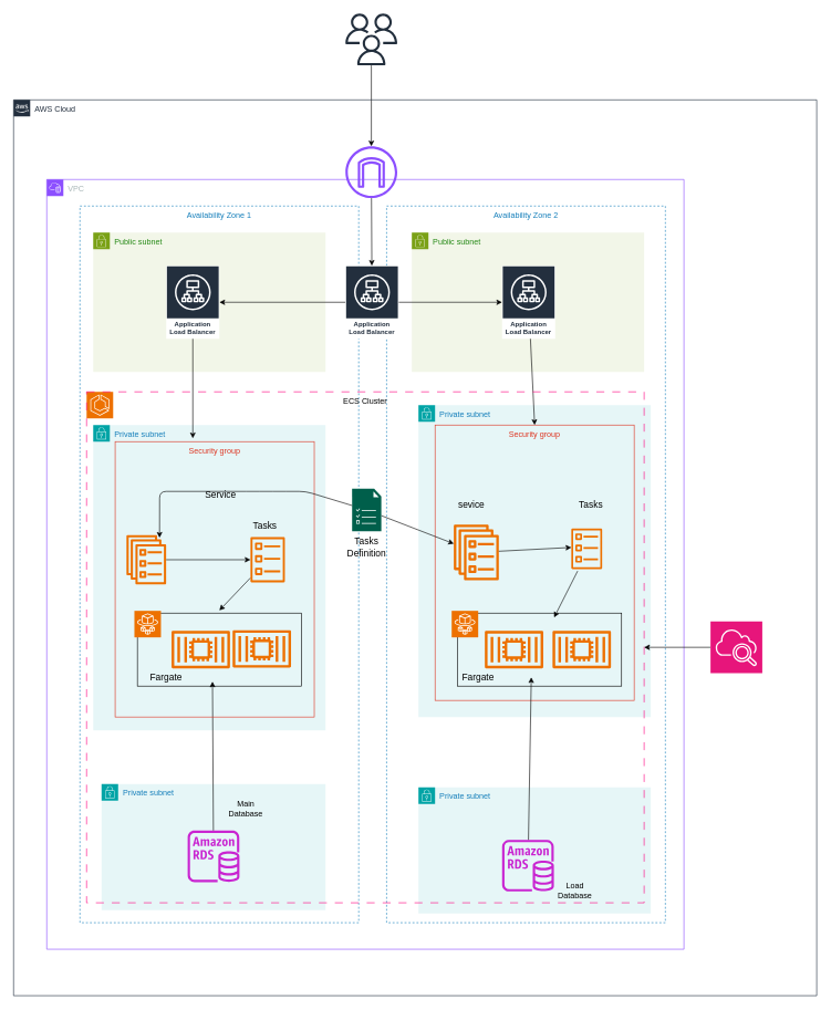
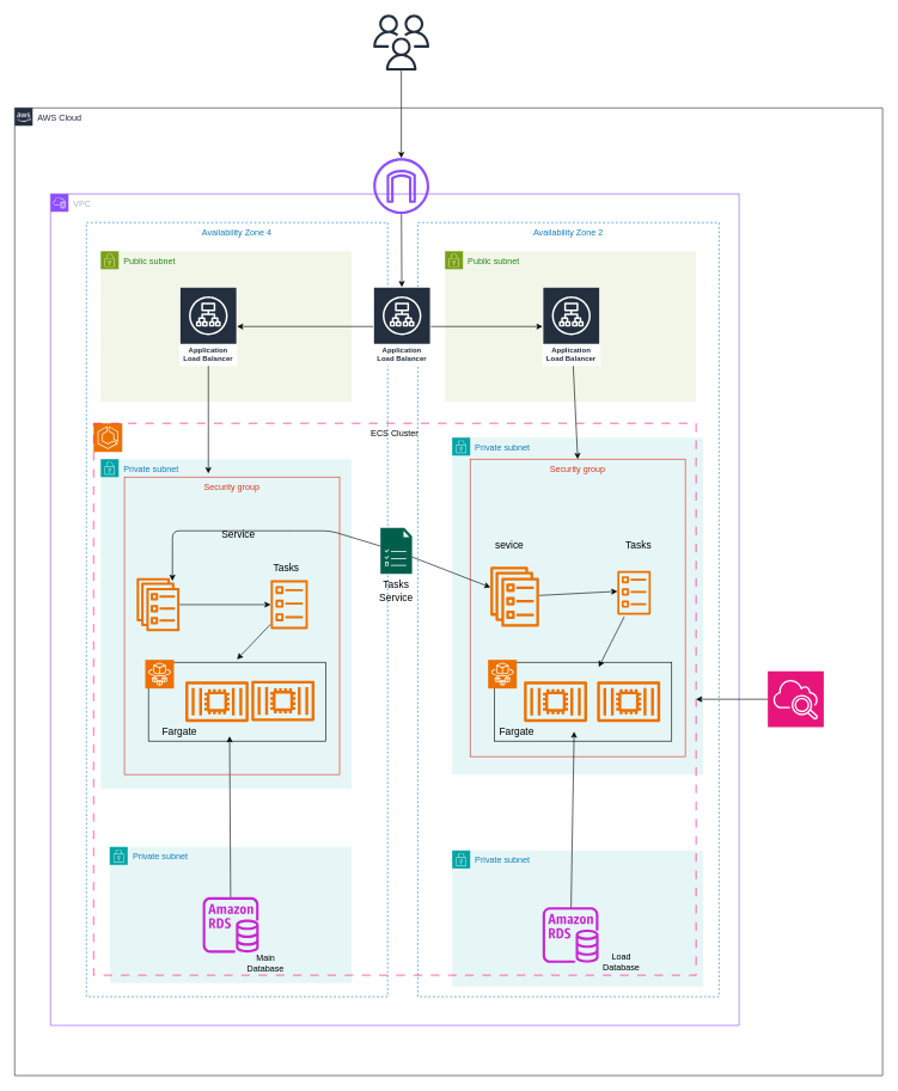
  <mxCell id="0" />
  <mxCell id="1" parent="0" />
  <mxCell id="2" value="VPC" style="points=[[0,0],[0.25,0],[0.5,0],[0.75,0],[1,0],[1,0.25],[1,0.5],[1,0.75],[1,1],[0.75,1],[0.5,1],[0.25,1],[0,1],[0,0.75],[0,0.5],[0,0.25]];outlineConnect=0;gradientColor=none;html=1;whiteSpace=wrap;fontSize=12;fontStyle=0;container=1;pointerEvents=0;collapsible=0;recursiveResize=0;shape=mxgraph.aws4.group;grIcon=mxgraph.aws4.group_vpc2;strokeColor=#8C4FFF;fillColor=none;verticalAlign=top;align=left;spacingLeft=30;fontColor=#AAB7B8;dashed=0;" parent="1" vertex="1"><mxGeometry x="70" width="960" height="1160" as="geometry" y="270" /></mxCell>
- <mxCell id="3" value="Availability Zone 1" style="fillColor=none;strokeColor=#147EBA;dashed=1;verticalAlign=top;fontStyle=0;fontColor=#147EBA;whiteSpace=wrap;html=1;" parent="2" vertex="1"><mxGeometry x="50" y="40" width="420" height="1080" as="geometry" /></mxCell>
+ <mxCell id="3" value="Availability Zone 4" style="fillColor=none;strokeColor=#147EBA;dashed=1;verticalAlign=top;fontStyle=0;fontColor=#147EBA;whiteSpace=wrap;html=1;" parent="2" vertex="1"><mxGeometry x="50" y="40" width="420" height="1080" as="geometry" /></mxCell>
  <mxCell id="4" value="Public subnet" style="points=[[0,0],[0.25,0],[0.5,0],[0.75,0],[1,0],[1,0.25],[1,0.5],[1,0.75],[1,1],[0.75,1],[0.5,1],[0.25,1],[0,1],[0,0.75],[0,0.5],[0,0.25]];outlineConnect=0;gradientColor=none;html=1;whiteSpace=wrap;fontSize=12;fontStyle=0;container=1;pointerEvents=0;collapsible=0;recursiveResize=0;shape=mxgraph.aws4.group;grIcon=mxgraph.aws4.group_security_group;grStroke=0;strokeColor=#7AA116;fillColor=#F2F6E8;verticalAlign=top;align=left;spacingLeft=30;fontColor=#248814;dashed=0;" parent="2" vertex="1"><mxGeometry x="70" y="80" width="350" height="210" as="geometry" /></mxCell>
  <mxCell id="5" value="Public subnet" style="points=[[0,0],[0.25,0],[0.5,0],[0.75,0],[1,0],[1,0.25],[1,0.5],[1,0.75],[1,1],[0.75,1],[0.5,1],[0.25,1],[0,1],[0,0.75],[0,0.5],[0,0.25]];outlineConnect=0;gradientColor=none;html=1;whiteSpace=wrap;fontSize=12;fontStyle=0;container=1;pointerEvents=0;collapsible=0;recursiveResize=0;shape=mxgraph.aws4.group;grIcon=mxgraph.aws4.group_security_group;grStroke=0;strokeColor=#7AA116;fillColor=#F2F6E8;verticalAlign=top;align=left;spacingLeft=30;fontColor=#248814;dashed=0;" parent="2" vertex="1"><mxGeometry x="550" y="80" width="350" height="210" as="geometry" /></mxCell>
  <mxCell id="6" value="Availability Zone 2" style="fillColor=none;strokeColor=#147EBA;dashed=1;verticalAlign=top;fontStyle=0;fontColor=#147EBA;whiteSpace=wrap;html=1;" parent="2" vertex="1"><mxGeometry x="512" y="40" width="420" height="1080" as="geometry" /></mxCell>
  <mxCell id="7" value="Private subnet" style="points=[[0,0],[0.25,0],[0.5,0],[0.75,0],[1,0],[1,0.25],[1,0.5],[1,0.75],[1,1],[0.75,1],[0.5,1],[0.25,1],[0,1],[0,0.75],[0,0.5],[0,0.25]];outlineConnect=0;gradientColor=none;html=1;whiteSpace=wrap;fontSize=12;fontStyle=0;container=1;pointerEvents=0;collapsible=0;recursiveResize=0;shape=mxgraph.aws4.group;grIcon=mxgraph.aws4.group_security_group;grStroke=0;strokeColor=#00A4A6;fillColor=#E6F6F7;verticalAlign=top;align=left;spacingLeft=30;fontColor=#147EBA;dashed=0;" parent="2" vertex="1"><mxGeometry x="70" y="370" width="350" height="460" as="geometry" /></mxCell>
  <mxCell id="8" value="Private subnet" style="points=[[0,0],[0.25,0],[0.5,0],[0.75,0],[1,0],[1,0.25],[1,0.5],[1,0.75],[1,1],[0.75,1],[0.5,1],[0.25,1],[0,1],[0,0.75],[0,0.5],[0,0.25]];outlineConnect=0;gradientColor=none;html=1;whiteSpace=wrap;fontSize=12;fontStyle=0;container=1;pointerEvents=0;collapsible=0;recursiveResize=0;shape=mxgraph.aws4.group;grIcon=mxgraph.aws4.group_security_group;grStroke=0;strokeColor=#00A4A6;fillColor=#E6F6F7;verticalAlign=top;align=left;spacingLeft=30;fontColor=#147EBA;dashed=0;" parent="2" vertex="1"><mxGeometry x="560" y="340" width="350" height="470" as="geometry" /></mxCell>
  <mxCell id="9" value="Security group" style="fillColor=none;strokeColor=#DD3522;verticalAlign=top;fontStyle=0;fontColor=#DD3522;whiteSpace=wrap;html=1;" parent="8" vertex="1"><mxGeometry x="25" y="30" width="300" height="415" as="geometry" /></mxCell>
  <mxCell id="10" value="" style="sketch=0;outlineConnect=0;fontColor=#232F3E;gradientColor=none;fillColor=#ED7100;strokeColor=none;dashed=0;verticalLabelPosition=bottom;verticalAlign=top;align=center;html=1;fontSize=12;fontStyle=0;aspect=fixed;pointerEvents=1;shape=mxgraph.aws4.container_2;" parent="8" vertex="1"><mxGeometry x="202" y="340" width="88" height="56.83" as="geometry" /></mxCell>
  <mxCell id="11" value="" style="sketch=0;outlineConnect=0;fontColor=#232F3E;gradientColor=none;fillColor=#ED7100;strokeColor=none;dashed=0;verticalLabelPosition=bottom;verticalAlign=top;align=center;html=1;fontSize=12;fontStyle=0;aspect=fixed;pointerEvents=1;shape=mxgraph.aws4.container_2;" parent="8" vertex="1"><mxGeometry x="100" y="340" width="88" height="56.83" as="geometry" /></mxCell>
  <mxCell id="12" value="" style="sketch=0;outlineConnect=0;fontColor=#232F3E;gradientColor=none;fillColor=#ED7100;strokeColor=none;dashed=0;verticalLabelPosition=bottom;verticalAlign=top;align=center;html=1;fontSize=12;fontStyle=0;aspect=fixed;pointerEvents=1;shape=mxgraph.aws4.ecs_service;" parent="8" vertex="1"><mxGeometry x="53" y="180" width="68.26" height="84" as="geometry" /></mxCell>
  <mxCell id="13" value="&lt;font style=&quot;font-size: 14px;&quot;&gt;sevice&lt;/font&gt;" style="text;html=1;align=center;verticalAlign=middle;whiteSpace=wrap;rounded=0;" parent="8" vertex="1"><mxGeometry x="50" y="135" width="60" height="30" as="geometry" /></mxCell>
  <mxCell id="14" value="&lt;font style=&quot;font-size: 14px;&quot;&gt;Tasks&lt;/font&gt;" style="text;html=1;align=center;verticalAlign=middle;whiteSpace=wrap;rounded=0;" parent="8" vertex="1"><mxGeometry x="230" y="135" width="60" height="30" as="geometry" /></mxCell>
  <mxCell id="15" value="" style="rounded=0;whiteSpace=wrap;html=1;fillColor=none;" parent="8" vertex="1"><mxGeometry x="59" y="313.42" width="247" height="110" as="geometry" /></mxCell>
  <mxCell id="16" value="" style="sketch=0;outlineConnect=0;fontColor=#232F3E;gradientColor=none;fillColor=#ED7100;strokeColor=none;dashed=0;verticalLabelPosition=bottom;verticalAlign=top;align=center;html=1;fontSize=12;fontStyle=0;aspect=fixed;pointerEvents=1;shape=mxgraph.aws4.ecs_task;" vertex="1" parent="8"><mxGeometry x="230" y="186.03" width="47" height="60.97" as="geometry" /></mxCell>
  <mxCell id="17" value="Private subnet" style="points=[[0,0],[0.25,0],[0.5,0],[0.75,0],[1,0],[1,0.25],[1,0.5],[1,0.75],[1,1],[0.75,1],[0.5,1],[0.25,1],[0,1],[0,0.75],[0,0.5],[0,0.25]];outlineConnect=0;gradientColor=none;html=1;whiteSpace=wrap;fontSize=12;fontStyle=0;container=1;pointerEvents=0;collapsible=0;recursiveResize=0;shape=mxgraph.aws4.group;grIcon=mxgraph.aws4.group_security_group;grStroke=0;strokeColor=#00A4A6;fillColor=#E6F6F7;verticalAlign=top;align=left;spacingLeft=30;fontColor=#147EBA;dashed=0;" parent="2" vertex="1"><mxGeometry x="82.5" y="911" width="337.5" height="190" as="geometry" /></mxCell>
  <mxCell id="18" value="" style="sketch=0;outlineConnect=0;fontColor=#232F3E;gradientColor=none;fillColor=#C925D1;strokeColor=none;dashed=0;verticalLabelPosition=bottom;verticalAlign=top;align=center;html=1;fontSize=12;fontStyle=0;aspect=fixed;pointerEvents=1;shape=mxgraph.aws4.rds_instance;" parent="17" vertex="1"><mxGeometry x="129.75" y="70" width="78" height="78" as="geometry" /></mxCell>
  <mxCell id="19" value="Private subnet" style="points=[[0,0],[0.25,0],[0.5,0],[0.75,0],[1,0],[1,0.25],[1,0.5],[1,0.75],[1,1],[0.75,1],[0.5,1],[0.25,1],[0,1],[0,0.75],[0,0.5],[0,0.25]];outlineConnect=0;gradientColor=none;html=1;whiteSpace=wrap;fontSize=12;fontStyle=0;container=1;pointerEvents=0;collapsible=0;recursiveResize=0;shape=mxgraph.aws4.group;grIcon=mxgraph.aws4.group_security_group;grStroke=0;strokeColor=#00A4A6;fillColor=#E6F6F7;verticalAlign=top;align=left;spacingLeft=30;fontColor=#147EBA;dashed=0;" parent="2" vertex="1"><mxGeometry x="560" y="916" width="350" height="190" as="geometry" /></mxCell>
  <mxCell id="20" value="" style="sketch=0;outlineConnect=0;fontColor=#232F3E;gradientColor=none;fillColor=#C925D1;strokeColor=none;dashed=0;verticalLabelPosition=bottom;verticalAlign=top;align=center;html=1;fontSize=12;fontStyle=0;aspect=fixed;pointerEvents=1;shape=mxgraph.aws4.rds_instance;" parent="2" vertex="1"><mxGeometry x="686" y="995" width="78" height="78" as="geometry" /></mxCell>
  <mxCell id="21" style="edgeStyle=none;html=1;entryX=0.458;entryY=0.975;entryDx=0;entryDy=0;entryPerimeter=0;" parent="2" source="18" edge="1"><mxGeometry relative="1" as="geometry"><mxPoint x="249.626" y="756.66" as="targetPoint" /></mxGeometry></mxCell>
  <mxCell id="22" style="edgeStyle=none;html=1;entryX=0.792;entryY=0.87;entryDx=0;entryDy=0;entryPerimeter=0;" parent="2" source="20" edge="1"><mxGeometry relative="1" as="geometry"><mxPoint x="729.96" y="750.175" as="targetPoint" /></mxGeometry></mxCell>
- <mxCell id="23" value="Main&lt;div&gt;Database&lt;/div&gt;" style="text;html=1;align=center;verticalAlign=middle;whiteSpace=wrap;rounded=0;" parent="2" vertex="1"><mxGeometry x="270" y="934" width="60" height="30" as="geometry" /></mxCell>
+ <mxCell id="23" value="Main&lt;div&gt;Database&lt;/div&gt;" style="text;html=1;align=center;verticalAlign=middle;whiteSpace=wrap;rounded=0;" parent="2" vertex="1"><mxGeometry x="270" y="1059" width="60" height="30" as="geometry" /></mxCell>
  <mxCell id="24" value="&lt;div&gt;Load&lt;/div&gt;&lt;div&gt;Database&lt;/div&gt;" style="text;html=1;align=center;verticalAlign=middle;whiteSpace=wrap;rounded=0;" parent="2" vertex="1"><mxGeometry x="766" y="1057" width="60" height="30" as="geometry" /></mxCell>
  <mxCell id="25" value="Application Load Balancer" style="sketch=0;outlineConnect=0;fontColor=#232F3E;gradientColor=none;strokeColor=#ffffff;fillColor=#232F3E;dashed=0;verticalLabelPosition=middle;verticalAlign=bottom;align=center;html=1;whiteSpace=wrap;fontSize=10;fontStyle=1;spacing=3;shape=mxgraph.aws4.productIcon;prIcon=mxgraph.aws4.application_load_balancer;" parent="2" vertex="1"><mxGeometry x="180" y="130" width="80" height="110" as="geometry" /></mxCell>
  <mxCell id="26" value="Application Load Balancer" style="sketch=0;outlineConnect=0;fontColor=#232F3E;gradientColor=none;strokeColor=#ffffff;fillColor=#232F3E;dashed=0;verticalLabelPosition=middle;verticalAlign=bottom;align=center;html=1;whiteSpace=wrap;fontSize=10;fontStyle=1;spacing=3;shape=mxgraph.aws4.productIcon;prIcon=mxgraph.aws4.application_load_balancer;" parent="2" vertex="1"><mxGeometry x="686" y="130" width="80" height="110" as="geometry" /></mxCell>
  <mxCell id="27" value="" style="sketch=0;outlineConnect=0;fontColor=#232F3E;gradientColor=none;fillColor=#ED7100;strokeColor=none;dashed=0;verticalLabelPosition=bottom;verticalAlign=top;align=center;html=1;fontSize=12;fontStyle=0;aspect=fixed;pointerEvents=1;shape=mxgraph.aws4.container_2;" parent="2" vertex="1"><mxGeometry x="188" y="680" width="88" height="56.83" as="geometry" /></mxCell>
  <mxCell id="28" value="" style="sketch=0;outlineConnect=0;fontColor=#232F3E;gradientColor=none;fillColor=#ED7100;strokeColor=none;dashed=0;verticalLabelPosition=bottom;verticalAlign=top;align=center;html=1;fontSize=12;fontStyle=0;aspect=fixed;pointerEvents=1;shape=mxgraph.aws4.container_2;" parent="2" vertex="1"><mxGeometry x="280" y="679" width="88" height="56.83" as="geometry" /></mxCell>
  <mxCell id="29" style="edgeStyle=none;html=1;" parent="2" source="25" edge="1"><mxGeometry relative="1" as="geometry"><mxPoint x="220" y="390" as="targetPoint" /></mxGeometry></mxCell>
  <mxCell id="30" style="edgeStyle=none;html=1;" parent="2" source="31" target="33" edge="1"><mxGeometry relative="1" as="geometry" /></mxCell>
  <mxCell id="31" value="" style="sketch=0;outlineConnect=0;fontColor=#232F3E;gradientColor=none;fillColor=#ED7100;strokeColor=none;dashed=0;verticalLabelPosition=bottom;verticalAlign=top;align=center;html=1;fontSize=12;fontStyle=0;aspect=fixed;pointerEvents=1;shape=mxgraph.aws4.ecs_service;" parent="2" vertex="1"><mxGeometry x="119.87" y="536" width="60.13" height="74" as="geometry" /></mxCell>
  <mxCell id="32" style="edgeStyle=none;html=1;entryX=0.5;entryY=0;entryDx=0;entryDy=0;" parent="2" source="33" edge="1"><mxGeometry relative="1" as="geometry"><mxPoint x="260" y="649.41" as="targetPoint" /></mxGeometry></mxCell>
  <mxCell id="33" value="" style="sketch=0;outlineConnect=0;fontColor=#232F3E;gradientColor=none;fillColor=#ED7100;strokeColor=none;dashed=0;verticalLabelPosition=bottom;verticalAlign=top;align=center;html=1;fontSize=12;fontStyle=0;aspect=fixed;pointerEvents=1;shape=mxgraph.aws4.ecs_task;" parent="2" vertex="1"><mxGeometry x="306.58" y="539" width="52.42" height="68" as="geometry" /></mxCell>
  <mxCell id="34" style="edgeStyle=none;html=1;entryX=0.5;entryY=0;entryDx=0;entryDy=0;" parent="2" source="26" target="9" edge="1"><mxGeometry relative="1" as="geometry"><mxPoint x="730" y="400" as="targetPoint" /></mxGeometry></mxCell>
  <mxCell id="35" value="&lt;font style=&quot;font-size: 14px;&quot;&gt;Tasks&lt;/font&gt;" style="text;html=1;align=center;verticalAlign=middle;whiteSpace=wrap;rounded=0;" parent="2" vertex="1"><mxGeometry x="299" y="507" width="60" height="30" as="geometry" /></mxCell>
  <mxCell id="36" value="" style="rounded=0;whiteSpace=wrap;html=1;fillColor=none;" parent="2" vertex="1"><mxGeometry x="136.5" y="653.41" width="247" height="110" as="geometry" /></mxCell>
  <mxCell id="37" style="edgeStyle=none;html=1;" edge="1" parent="2" source="39" target="25"><mxGeometry relative="1" as="geometry" /></mxCell>
  <mxCell id="38" style="edgeStyle=none;html=1;" edge="1" parent="2" source="39" target="26"><mxGeometry relative="1" as="geometry" /></mxCell>
  <mxCell id="39" value="Application Load Balancer" style="sketch=0;outlineConnect=0;fontColor=#232F3E;gradientColor=none;strokeColor=#ffffff;fillColor=#232F3E;dashed=0;verticalLabelPosition=middle;verticalAlign=bottom;align=center;html=1;whiteSpace=wrap;fontSize=10;fontStyle=1;spacing=3;shape=mxgraph.aws4.productIcon;prIcon=mxgraph.aws4.application_load_balancer;" vertex="1" parent="2"><mxGeometry x="450" y="130" width="80" height="110" as="geometry" /></mxCell>
  <mxCell id="40" value="Security group" style="fillColor=none;strokeColor=#DD3522;verticalAlign=top;fontStyle=0;fontColor=#DD3522;whiteSpace=wrap;html=1;" vertex="1" parent="2"><mxGeometry x="103" y="395" width="300" height="415" as="geometry" /></mxCell>
  <mxCell id="41" style="edgeStyle=none;html=1;" edge="1" parent="2" source="42" target="12"><mxGeometry relative="1" as="geometry" /></mxCell>
  <mxCell id="42" value="" style="sketch=0;pointerEvents=1;shadow=0;dashed=0;html=1;strokeColor=none;fillColor=#005F4B;labelPosition=center;verticalLabelPosition=bottom;verticalAlign=top;align=center;outlineConnect=0;shape=mxgraph.veeam2.task_list;" vertex="1" parent="2"><mxGeometry x="460" y="466" width="44" height="64" as="geometry" /></mxCell>
  <mxCell id="43" style="edgeStyle=none;html=1;entryX=0.223;entryY=0.349;entryDx=0;entryDy=0;entryPerimeter=0;" edge="1" parent="2" source="42" target="40"><mxGeometry relative="1" as="geometry"><Array as="points"><mxPoint x="390" y="470" /><mxPoint x="350" y="470" /><mxPoint x="310" y="470" /><mxPoint x="170" y="470" /></Array></mxGeometry></mxCell>
- <mxCell id="44" value="&lt;font style=&quot;font-size: 14px;&quot;&gt;Tasks&lt;/font&gt;&lt;div&gt;&lt;font style=&quot;font-size: 14px;&quot;&gt;Definition&lt;/font&gt;&lt;/div&gt;" style="text;html=1;align=center;verticalAlign=middle;whiteSpace=wrap;rounded=0;" vertex="1" parent="2"><mxGeometry x="452" y="539" width="60" height="30" as="geometry" /></mxCell>
+ <mxCell id="44" value="&lt;font style=&quot;font-size: 14px;&quot;&gt;Tasks&lt;/font&gt;&lt;div&gt;&lt;font style=&quot;font-size: 14px;&quot;&gt;Service&lt;/font&gt;&lt;/div&gt;" style="text;html=1;align=center;verticalAlign=middle;whiteSpace=wrap;rounded=0;" vertex="1" parent="2"><mxGeometry x="452" y="539" width="60" height="30" as="geometry" /></mxCell>
  <mxCell id="45" value="" style="sketch=0;points=[[0,0,0],[0.25,0,0],[0.5,0,0],[0.75,0,0],[1,0,0],[0,1,0],[0.25,1,0],[0.5,1,0],[0.75,1,0],[1,1,0],[0,0.25,0],[0,0.5,0],[0,0.75,0],[1,0.25,0],[1,0.5,0],[1,0.75,0]];outlineConnect=0;fontColor=#232F3E;fillColor=#ED7100;strokeColor=#ffffff;dashed=0;verticalLabelPosition=bottom;verticalAlign=top;align=center;html=1;fontSize=12;fontStyle=0;aspect=fixed;shape=mxgraph.aws4.resourceIcon;resIcon=mxgraph.aws4.ecs;" vertex="1" parent="2"><mxGeometry x="60" y="320" width="40" height="40" as="geometry" /></mxCell>
  <mxCell id="46" style="edgeStyle=none;html=1;" edge="1" parent="1" source="47" target="39"><mxGeometry relative="1" as="geometry" /></mxCell>
  <mxCell id="47" value="" style="sketch=0;outlineConnect=0;fontColor=#232F3E;gradientColor=none;fillColor=#8C4FFF;strokeColor=none;dashed=0;verticalLabelPosition=bottom;verticalAlign=top;align=center;html=1;fontSize=12;fontStyle=0;aspect=fixed;pointerEvents=1;shape=mxgraph.aws4.internet_gateway;" parent="1" vertex="1"><mxGeometry x="520" y="220" width="78" height="78" as="geometry" /></mxCell>
  <mxCell id="48" style="edgeStyle=none;html=1;" parent="1" source="49" target="47" edge="1"><mxGeometry relative="1" as="geometry" /></mxCell>
  <mxCell id="49" value="" style="sketch=0;outlineConnect=0;fontColor=#232F3E;gradientColor=none;fillColor=#232F3D;strokeColor=none;dashed=0;verticalLabelPosition=bottom;verticalAlign=top;align=center;html=1;fontSize=12;fontStyle=0;aspect=fixed;pointerEvents=1;shape=mxgraph.aws4.users;" parent="1" vertex="1"><mxGeometry x="520" y="20" width="78" height="78" as="geometry" /></mxCell>
  <mxCell id="50" style="edgeStyle=none;html=1;" parent="1" source="12" edge="1"><mxGeometry relative="1" as="geometry"><mxPoint x="860.349" y="824.458" as="targetPoint" /></mxGeometry></mxCell>
  <mxCell id="51" style="edgeStyle=none;html=1;" parent="1" edge="1"><mxGeometry relative="1" as="geometry"><mxPoint x="834.335" y="930" as="targetPoint" /><mxPoint x="869.787" y="859.95" as="sourcePoint" /></mxGeometry></mxCell>
  <mxCell id="52" value="&lt;font style=&quot;font-size: 14px;&quot;&gt;Fargate&lt;/font&gt;" style="text;html=1;align=center;verticalAlign=middle;whiteSpace=wrap;rounded=0;" parent="1" vertex="1"><mxGeometry x="220" y="1006" width="60" height="30" as="geometry" /></mxCell>
  <mxCell id="53" value="&lt;font style=&quot;font-size: 14px;&quot;&gt;Fargate&lt;/font&gt;" style="text;html=1;align=center;verticalAlign=middle;whiteSpace=wrap;rounded=0;" parent="1" vertex="1"><mxGeometry x="690" y="1006" width="60" height="30" as="geometry" /></mxCell>
  <mxCell id="54" value="" style="sketch=0;points=[[0,0,0],[0.25,0,0],[0.5,0,0],[0.75,0,0],[1,0,0],[0,1,0],[0.25,1,0],[0.5,1,0],[0.75,1,0],[1,1,0],[0,0.25,0],[0,0.5,0],[0,0.75,0],[1,0.25,0],[1,0.5,0],[1,0.75,0]];outlineConnect=0;fontColor=#232F3E;fillColor=#ED7100;strokeColor=#ffffff;dashed=0;verticalLabelPosition=bottom;verticalAlign=top;align=center;html=1;fontSize=12;fontStyle=0;aspect=fixed;shape=mxgraph.aws4.resourceIcon;resIcon=mxgraph.aws4.fargate;" vertex="1" parent="1"><mxGeometry x="202" y="920" width="40" height="40" as="geometry" /></mxCell>
  <mxCell id="55" value="" style="sketch=0;points=[[0,0,0],[0.25,0,0],[0.5,0,0],[0.75,0,0],[1,0,0],[0,1,0],[0.25,1,0],[0.5,1,0],[0.75,1,0],[1,1,0],[0,0.25,0],[0,0.5,0],[0,0.75,0],[1,0.25,0],[1,0.5,0],[1,0.75,0]];outlineConnect=0;fontColor=#232F3E;fillColor=#ED7100;strokeColor=#ffffff;dashed=0;verticalLabelPosition=bottom;verticalAlign=top;align=center;html=1;fontSize=12;fontStyle=0;aspect=fixed;shape=mxgraph.aws4.resourceIcon;resIcon=mxgraph.aws4.fargate;" vertex="1" parent="1"><mxGeometry x="680" y="920" width="40" height="40" as="geometry" /></mxCell>
  <mxCell id="56" value="ECS Cluster" style="verticalAlign=top;fontStyle=0;whiteSpace=wrap;html=1;fillColor=none;dashed=1;dashPattern=12 12;strokeColor=#FF0080;" vertex="1" parent="1"><mxGeometry x="130" y="590" width="840" height="770" as="geometry" /></mxCell>
  <mxCell id="57" style="edgeStyle=none;html=1;entryX=1;entryY=0.5;entryDx=0;entryDy=0;" edge="1" parent="1" source="58" target="56"><mxGeometry relative="1" as="geometry" /></mxCell>
  <mxCell id="58" value="" style="sketch=0;points=[[0,0,0],[0.25,0,0],[0.5,0,0],[0.75,0,0],[1,0,0],[0,1,0],[0.25,1,0],[0.5,1,0],[0.75,1,0],[1,1,0],[0,0.25,0],[0,0.5,0],[0,0.75,0],[1,0.25,0],[1,0.5,0],[1,0.75,0]];points=[[0,0,0],[0.25,0,0],[0.5,0,0],[0.75,0,0],[1,0,0],[0,1,0],[0.25,1,0],[0.5,1,0],[0.75,1,0],[1,1,0],[0,0.25,0],[0,0.5,0],[0,0.75,0],[1,0.25,0],[1,0.5,0],[1,0.75,0]];outlineConnect=0;fontColor=#232F3E;fillColor=#E7157B;strokeColor=#ffffff;dashed=0;verticalLabelPosition=bottom;verticalAlign=top;align=center;html=1;fontSize=12;fontStyle=0;aspect=fixed;shape=mxgraph.aws4.resourceIcon;resIcon=mxgraph.aws4.cloudwatch_2;" vertex="1" parent="1"><mxGeometry x="1070" y="936" width="78" height="78" as="geometry" /></mxCell>
  <mxCell id="59" value="&lt;font style=&quot;font-size: 14px;&quot;&gt;Service&lt;/font&gt;" style="text;html=1;align=center;verticalAlign=middle;whiteSpace=wrap;rounded=0;" vertex="1" parent="1"><mxGeometry x="302" y="730" width="60" height="30" as="geometry" /></mxCell>
  <mxCell id="60" value="AWS Cloud" style="points=[[0,0],[0.25,0],[0.5,0],[0.75,0],[1,0],[1,0.25],[1,0.5],[1,0.75],[1,1],[0.75,1],[0.5,1],[0.25,1],[0,1],[0,0.75],[0,0.5],[0,0.25]];outlineConnect=0;gradientColor=none;html=1;whiteSpace=wrap;fontSize=12;fontStyle=0;container=1;pointerEvents=0;collapsible=0;recursiveResize=0;shape=mxgraph.aws4.group;grIcon=mxgraph.aws4.group_aws_cloud_alt;strokeColor=#232F3E;fillColor=none;verticalAlign=top;align=left;spacingLeft=30;fontColor=#232F3E;dashed=0;shadow=0;" vertex="1" parent="1"><mxGeometry x="20" y="150" width="1210" height="1350" as="geometry" /></mxCell>
